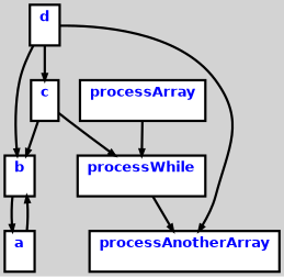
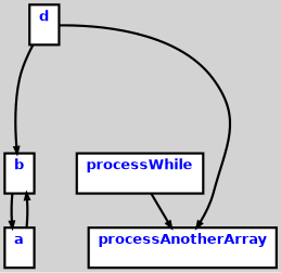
  digraph {
    bgcolor=lightgrey
    ordering=out
    ranksep=.4
    node [color=black fillcolor=white fixedsize=false fontcolor=blue fontname="Helvetica-bold" fontsize=12 shape=box style="filled, solid, bold"]
    edge [arrowsize=.5 color=black style=bold]
    n1 [height=.25 label="b\n " width=.25]
    n2 [height=.25 label="a\n " width=.25]
    n3 [height=.25 label="d\n " width=.25]
-   n4 [height=.25 label="c\n " width=.25]
    n5 [height=.25 label="processAnotherArray\n " width=.25]
    n6 [height=.25 label="processWhile\n " width=.25]
-   n7 [height=.25 label="processArray\n " width=.25]
    n1 -> n2
    n2 -> n1
    n3 -> n1
-   n3 -> n4
    n3 -> n5
-   n4 -> n1
-   n4 -> n6
    n6 -> n5
-   n7 -> n6
  }
